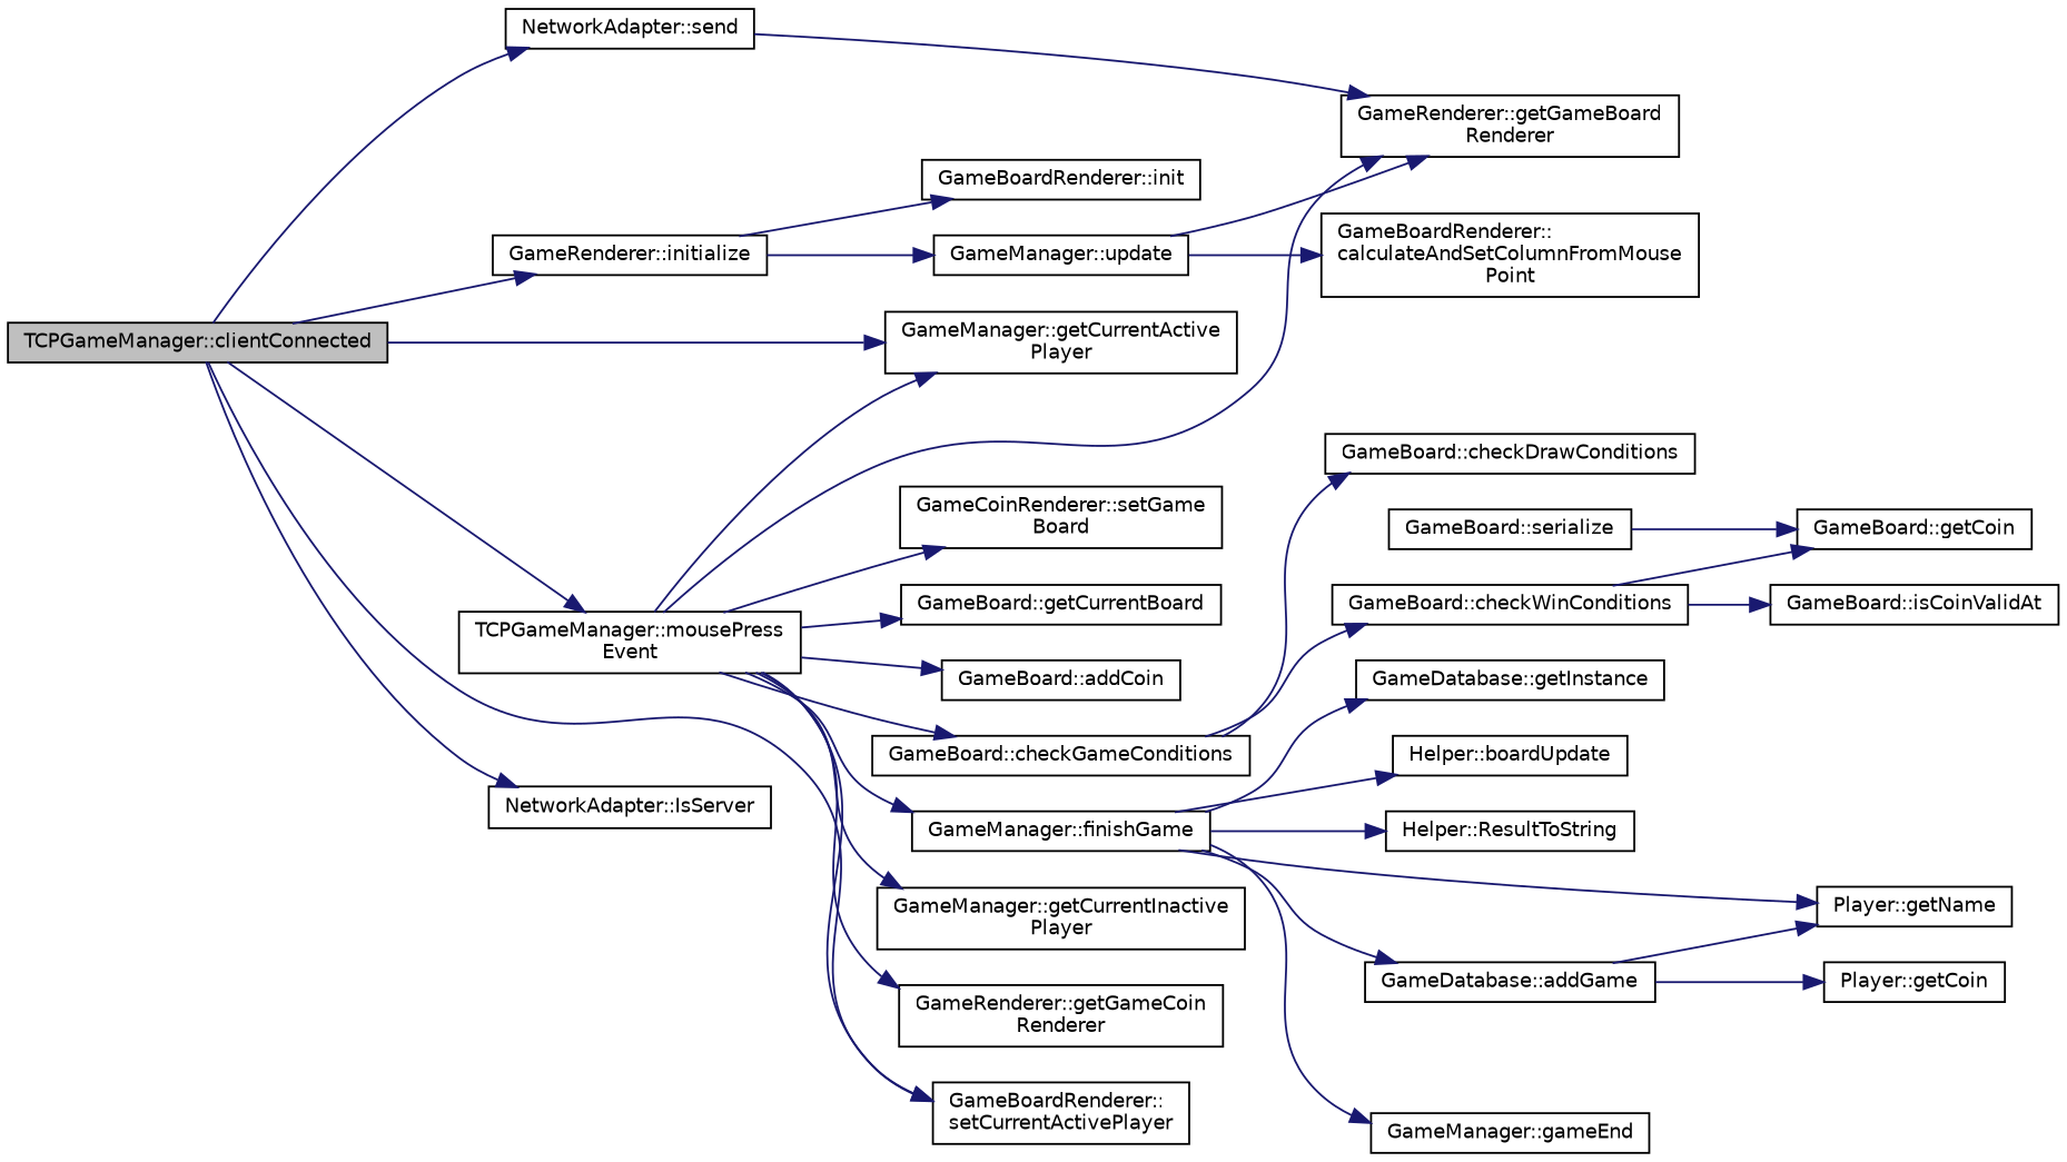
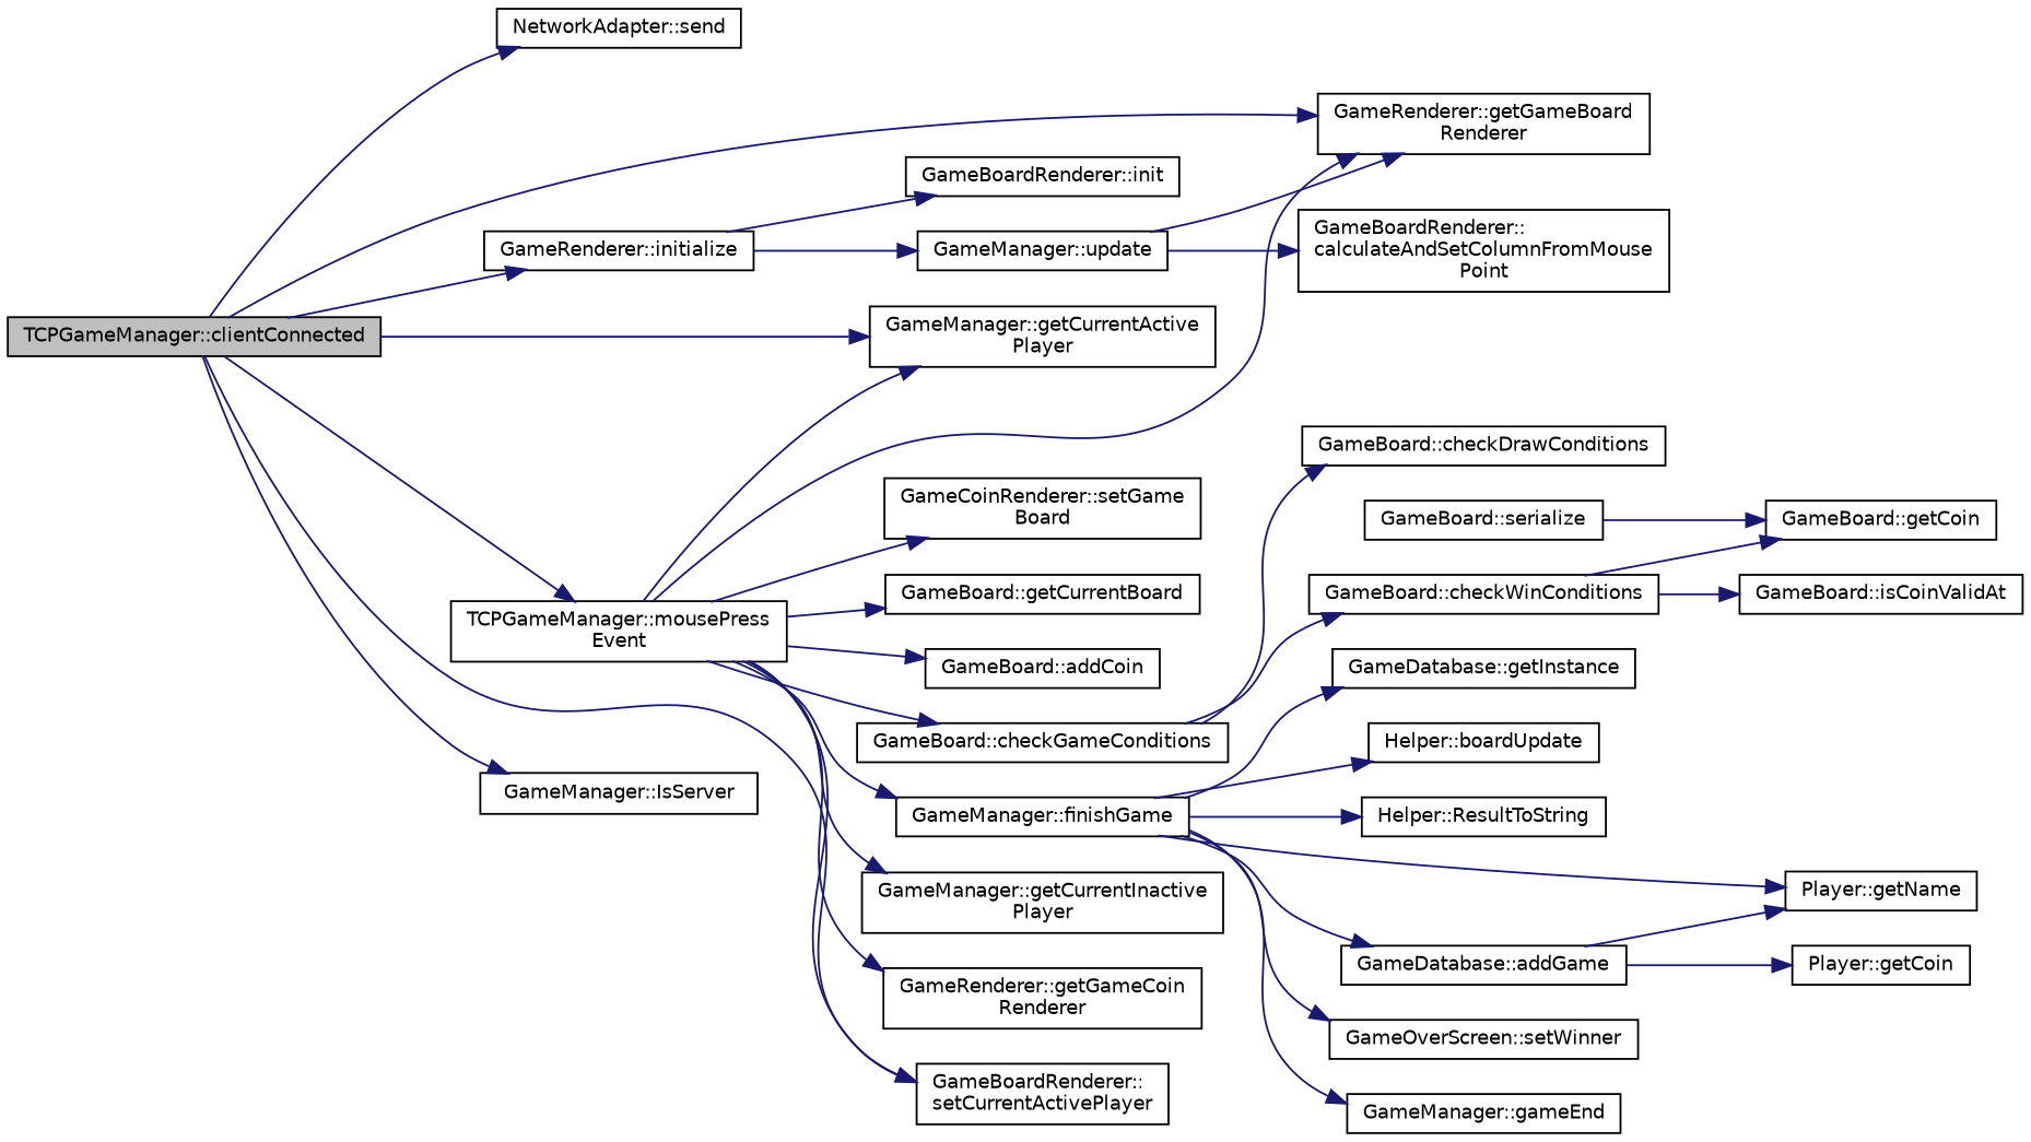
  digraph {
    rankdir=LR
    node [color=black fillcolor=white fontname=Helvetica fontsize=10 shape=record style=filled]
    edge [color=midnightblue fontname=Helvetica fontsize=10 labelfontname=Helvetica labelfontsize=10 style=solid]
    n1 [fillcolor=grey75 fontcolor=black height=0.2 label="TCPGameManager::clientConnected" width=0.4]
    n2 [height=0.2 label="TCPGameManager::mousePress\lEvent" width=0.4]
    n3 [height=0.2 label="GameManager::getCurrentActive\lPlayer" width=0.4]
    n4 [height=0.2 label="NetworkAdapter::send" width=0.4]
    n5 [height=0.2 label="GameRenderer::getGameBoard\lRenderer" width=0.4]
    n6 [height=0.2 label="GameBoardRenderer::\lsetCurrentActivePlayer" width=0.4]
-   n7 [height=0.2 label="NetworkAdapter::IsServer" width=0.4]
+   n7 [height=0.2 label="GameManager::IsServer" width=0.4]
    n8 [height=0.2 label="GameRenderer::initialize" width=0.4]
    n9 [height=0.2 label="GameBoard::addCoin" width=0.4]
    n10 [height=0.2 label="GameBoard::checkGameConditions" width=0.4]
    n11 [height=0.2 label="GameManager::getCurrentInactive\lPlayer" width=0.4]
    n12 [height=0.2 label="GameManager::finishGame" width=0.4]
    n13 [height=0.2 label="GameRenderer::getGameCoin\lRenderer" width=0.4]
    n14 [height=0.2 label="GameCoinRenderer::setGame\lBoard" width=0.4]
    n15 [height=0.2 label="GameBoard::getCurrentBoard" width=0.4]
    n16 [height=0.2 label="GameManager::update" width=0.4]
    n17 [height=0.2 label="GameBoardRenderer::\lcalculateAndSetColumnFromMouse\lPoint" width=0.4]
    n18 [height=0.2 label="GameBoardRenderer::init" width=0.4]
    n19 [height=0.2 label="Helper::boardUpdate" width=0.4]
    n20 [height=0.2 label="GameBoard::serialize" width=0.4]
    n21 [height=0.2 label="GameBoard::getCoin" width=0.4]
    n22 [height=0.2 label="GameBoard::checkDrawConditions" width=0.4]
    n23 [height=0.2 label="GameBoard::checkWinConditions" width=0.4]
    n24 [height=0.2 label="Helper::ResultToString" width=0.4]
    n25 [height=0.2 label="Player::getName" width=0.4]
+   n26 [height=0.2 label="GameOverScreen::setWinner" width=0.4]
    n27 [height=0.2 label="GameManager::gameEnd" width=0.4]
    n28 [height=0.2 label="GameDatabase::getInstance" width=0.4]
    n29 [height=0.2 label="GameDatabase::addGame" width=0.4]
    n30 [height=0.2 label="GameBoard::isCoinValidAt" width=0.4]
    n31 [height=0.2 label="Player::getCoin" width=0.4]
    n1 -> n2
    n1 -> n3
    n1 -> n4
-   n4 -> n5
+   n1 -> n5
    n1 -> n6
    n1 -> n7
    n1 -> n8
    n2 -> n3
    n2 -> n5
    n2 -> n6
    n2 -> n9
    n2 -> n10
    n2 -> n11
    n2 -> n12
    n2 -> n13
    n2 -> n14
    n2 -> n15
    n8 -> n16
    n8 -> n18
    n10 -> n22
    n10 -> n23
    n12 -> n19
    n12 -> n24
    n12 -> n25
+   n12 -> n26
    n12 -> n27
    n12 -> n28
    n12 -> n29
    n16 -> n5
    n16 -> n17
    n20 -> n21
    n23 -> n21
    n23 -> n30
    n29 -> n25
    n29 -> n31
  }
